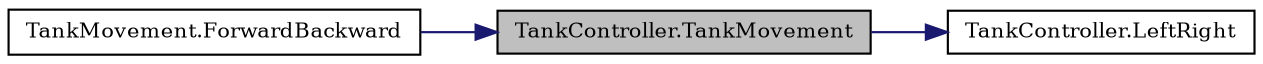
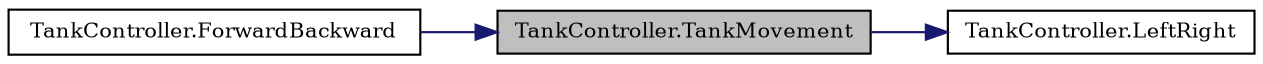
  digraph {
    fontname="DejaVu Serif"
    rankdir=LR
    node [color=black fillcolor=white fontname="DejaVu Serif" fontsize=10 shape=record style=filled]
    edge [color=midnightblue fontname="DejaVu Serif" fontsize=10 labelfontname=Helvetica labelfontsize=10 style=solid]
    n1 [fillcolor=grey75 fontcolor=black height=0.2 label="TankController.TankMovement" width=0.4]
    n2 [height=0.2 label="TankController.LeftRight" width=0.4]
-   n3 [height=0.2 label="TankMovement.ForwardBackward" width=0.4]
+   n3 [height=0.2 label="TankController.ForwardBackward" width=0.4]
    n1 -> n2
    n3 -> n1
  }
